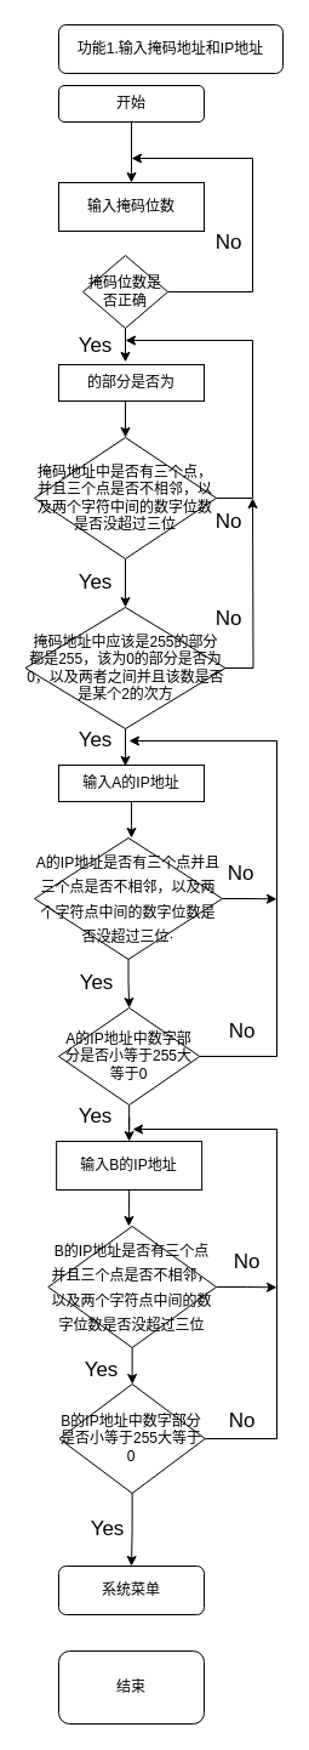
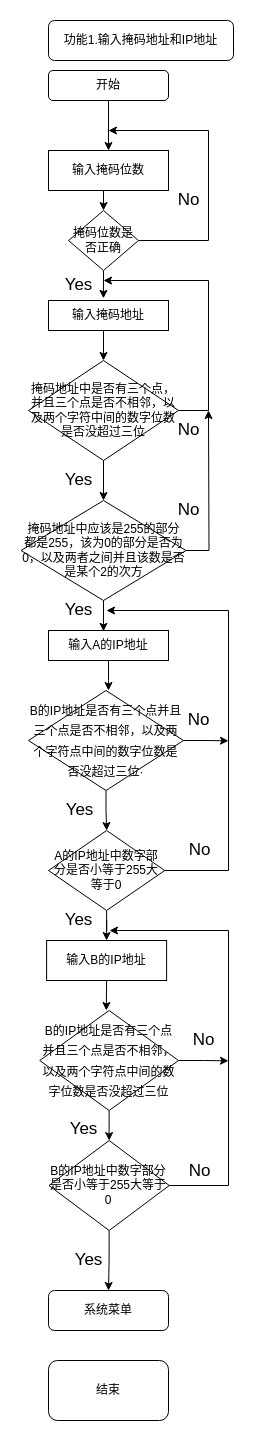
  <mxCell id="0" />
  <mxCell id="1" parent="0" />
  <mxCell id="2" style="edgeStyle=orthogonalEdgeStyle;rounded=0;orthogonalLoop=1;jettySize=auto;html=1;exitX=0.5;exitY=1;exitDx=0;exitDy=0;" parent="1" source="3" target="7" edge="1"><mxGeometry relative="1" as="geometry"><Array as="points"><mxPoint x="108" y="150" /><mxPoint x="108" y="150" /></Array></mxGeometry></mxCell>
  <mxCell id="3" value="开始" style="rounded=1;whiteSpace=wrap;html=1;fontSize=12;glass=0;strokeWidth=1;shadow=0;" parent="1" vertex="1"><mxGeometry x="48" y="70" width="120" height="30" as="geometry" /></mxCell>
  <mxCell id="4" value="功能1.输入掩码地址和IP地址" style="rounded=1;whiteSpace=wrap;html=1;fontSize=12;glass=0;strokeWidth=1;shadow=0;" parent="1" vertex="1"><mxGeometry x="48" y="20" width="185" height="40" as="geometry" /></mxCell>
  <mxCell id="5" value="系统菜单" style="rounded=1;whiteSpace=wrap;html=1;fontSize=12;glass=0;strokeWidth=1;shadow=0;" parent="1" vertex="1"><mxGeometry x="48" y="1290" width="120" height="40" as="geometry" /></mxCell>
+ <mxCell id="6" style="edgeStyle=orthogonalEdgeStyle;rounded=0;orthogonalLoop=1;jettySize=auto;html=1;exitX=0.5;exitY=1;exitDx=0;exitDy=0;entryX=0.5;entryY=0;entryDx=0;entryDy=0;fontSize=12;" parent="1" source="7" target="13" edge="1"><mxGeometry relative="1" as="geometry" /></mxCell>
  <mxCell id="7" value="输入掩码位数" style="rounded=0;whiteSpace=wrap;html=1;" parent="1" vertex="1"><mxGeometry x="48" y="150" width="120" height="40" as="geometry" /></mxCell>
  <mxCell id="8" style="edgeStyle=orthogonalEdgeStyle;rounded=0;orthogonalLoop=1;jettySize=auto;html=1;exitX=0.5;exitY=1;exitDx=0;exitDy=0;entryX=0.5;entryY=0;entryDx=0;entryDy=0;fontSize=17;" parent="1" source="9" target="20" edge="1"><mxGeometry relative="1" as="geometry" /></mxCell>
- <mxCell id="9" value="的部分是否为" style="rounded=0;whiteSpace=wrap;html=1;fontSize=12;" parent="1" vertex="1"><mxGeometry x="48" y="300" width="120" height="30" as="geometry" /></mxCell>
+ <mxCell id="9" value="输入掩码地址" style="rounded=0;whiteSpace=wrap;html=1;fontSize=12;" parent="1" vertex="1"><mxGeometry x="48" y="300" width="120" height="30" as="geometry" /></mxCell>
  <mxCell id="10" style="edgeStyle=orthogonalEdgeStyle;rounded=0;orthogonalLoop=1;jettySize=auto;html=1;exitX=0.5;exitY=1;exitDx=0;exitDy=0;fontSize=12;" parent="1" edge="1"><mxGeometry relative="1" as="geometry"><mxPoint x="108" y="400" as="sourcePoint" /><mxPoint x="108" y="400" as="targetPoint" /></mxGeometry></mxCell>
  <mxCell id="11" value="No" style="edgeStyle=orthogonalEdgeStyle;rounded=0;orthogonalLoop=1;jettySize=auto;html=1;exitX=1;exitY=0.5;exitDx=0;exitDy=0;fontSize=17;" parent="1" source="13" edge="1"><mxGeometry x="-0.214" y="20" relative="1" as="geometry"><mxPoint x="108" y="130" as="targetPoint" /><Array as="points"><mxPoint x="208" y="130" /></Array><mxPoint as="offset" /></mxGeometry></mxCell>
  <mxCell id="12" style="edgeStyle=orthogonalEdgeStyle;rounded=0;orthogonalLoop=1;jettySize=auto;html=1;exitX=0.5;exitY=1;exitDx=0;exitDy=0;entryX=0.458;entryY=-0.072;entryDx=0;entryDy=0;entryPerimeter=0;fontSize=17;" parent="1" source="13" target="9" edge="1"><mxGeometry relative="1" as="geometry" /></mxCell>
  <mxCell id="13" value="掩码位数是否正确" style="rhombus;whiteSpace=wrap;html=1;fontSize=12;" parent="1" vertex="1"><mxGeometry x="68" y="210" width="70" height="60" as="geometry" /></mxCell>
  <mxCell id="14" value="No" style="edgeStyle=orthogonalEdgeStyle;rounded=0;orthogonalLoop=1;jettySize=auto;html=1;exitX=1;exitY=0.5;exitDx=0;exitDy=0;fontSize=17;" parent="1" source="16" edge="1"><mxGeometry x="-0.231" y="20" relative="1" as="geometry"><mxPoint x="208" y="410" as="targetPoint" /><mxPoint as="offset" /></mxGeometry></mxCell>
  <mxCell id="15" value="Yes" style="edgeStyle=orthogonalEdgeStyle;rounded=0;orthogonalLoop=1;jettySize=auto;html=1;exitX=0.5;exitY=1;exitDx=0;exitDy=0;entryX=0.458;entryY=0.029;entryDx=0;entryDy=0;entryPerimeter=0;fontSize=17;" parent="1" source="16" target="22" edge="1"><mxGeometry x="-0.35" y="-25" relative="1" as="geometry"><mxPoint as="offset" /></mxGeometry></mxCell>
  <mxCell id="16" value="掩码地址中应该是255的部分都是255，该为0的部分是否为0，以及两者之间并且该数是否是某个2的次方" style="rhombus;whiteSpace=wrap;html=1;fontSize=12;" parent="1" vertex="1"><mxGeometry x="20.5" y="500" width="165" height="100" as="geometry" /></mxCell>
  <mxCell id="17" style="edgeStyle=orthogonalEdgeStyle;rounded=0;orthogonalLoop=1;jettySize=auto;html=1;exitX=0.5;exitY=1;exitDx=0;exitDy=0;fontSize=17;" parent="1" source="9" target="9" edge="1"><mxGeometry relative="1" as="geometry" /></mxCell>
  <mxCell id="18" value="Yes" style="edgeStyle=orthogonalEdgeStyle;rounded=0;orthogonalLoop=1;jettySize=auto;html=1;exitX=0.5;exitY=1;exitDx=0;exitDy=0;entryX=0.5;entryY=0;entryDx=0;entryDy=0;fontSize=17;" parent="1" source="20" target="16" edge="1"><mxGeometry y="-25" relative="1" as="geometry"><mxPoint as="offset" /></mxGeometry></mxCell>
  <mxCell id="19" value="No" style="edgeStyle=orthogonalEdgeStyle;rounded=0;orthogonalLoop=1;jettySize=auto;html=1;exitX=1;exitY=0.5;exitDx=0;exitDy=0;fontSize=17;" parent="1" source="20" edge="1"><mxGeometry x="-0.924" y="-20" relative="1" as="geometry"><mxPoint x="103" y="280" as="targetPoint" /><Array as="points"><mxPoint x="208" y="410" /><mxPoint x="208" y="280" /></Array><mxPoint as="offset" /></mxGeometry></mxCell>
  <mxCell id="20" value="掩码地址中是否有三个点，并且三个点是否不相邻，以及两个字符中间的数字位数是否没超过三位" style="rhombus;whiteSpace=wrap;html=1;" parent="1" vertex="1"><mxGeometry x="28" y="360" width="150" height="100" as="geometry" /></mxCell>
  <mxCell id="21" style="edgeStyle=orthogonalEdgeStyle;rounded=0;orthogonalLoop=1;jettySize=auto;html=1;fontSize=17;" parent="1" source="22" edge="1"><mxGeometry relative="1" as="geometry"><mxPoint x="108" y="690" as="targetPoint" /></mxGeometry></mxCell>
  <mxCell id="22" value="输入A的IP地址" style="rounded=0;whiteSpace=wrap;html=1;" parent="1" vertex="1"><mxGeometry x="48" y="630" width="120" height="30" as="geometry" /></mxCell>
  <mxCell id="23" value="Yes" style="edgeStyle=orthogonalEdgeStyle;rounded=0;orthogonalLoop=1;jettySize=auto;html=1;exitX=0.5;exitY=1;exitDx=0;exitDy=0;fontSize=17;" parent="1" source="25" target="28" edge="1"><mxGeometry x="-0.017" y="-27" relative="1" as="geometry"><mxPoint x="105.833" y="820" as="targetPoint" /><mxPoint x="-27" y="-27" as="offset" /></mxGeometry></mxCell>
  <mxCell id="24" value="No" style="edgeStyle=orthogonalEdgeStyle;rounded=0;orthogonalLoop=1;jettySize=auto;html=1;exitX=1;exitY=0.5;exitDx=0;exitDy=0;fontSize=17;" parent="1" source="25" edge="1"><mxGeometry x="-0.338" y="20" relative="1" as="geometry"><mxPoint x="228" y="740.333" as="targetPoint" /><mxPoint as="offset" /></mxGeometry></mxCell>
- <mxCell id="25" value="&lt;font style=&quot;font-size: 12px&quot;&gt;A的IP地址是否有三个点并且三个点是否不相邻，以及两个字符点中间的数字位数是否没超过三位·&lt;/font&gt;" style="rhombus;whiteSpace=wrap;html=1;fontSize=17;" parent="1" vertex="1"><mxGeometry x="28" y="690" width="155" height="100" as="geometry" /></mxCell>
+ <mxCell id="25" value="&lt;font style=&quot;font-size: 12px&quot;&gt;B的IP地址是否有三个点并且三个点是否不相邻，以及两个字符点中间的数字位数是否没超过三位·&lt;/font&gt;" style="rhombus;whiteSpace=wrap;html=1;fontSize=17;" parent="1" vertex="1"><mxGeometry x="28" y="690" width="155" height="100" as="geometry" /></mxCell>
  <mxCell id="26" value="No" style="edgeStyle=orthogonalEdgeStyle;rounded=0;orthogonalLoop=1;jettySize=auto;html=1;exitX=1;exitY=0.5;exitDx=0;exitDy=0;fontSize=17;" parent="1" source="28" edge="1"><mxGeometry x="-0.844" y="20" relative="1" as="geometry"><mxPoint x="106" y="610" as="targetPoint" /><Array as="points"><mxPoint x="228" y="870" /><mxPoint x="228" y="610" /></Array><mxPoint as="offset" /></mxGeometry></mxCell>
  <mxCell id="27" value="Yes" style="edgeStyle=orthogonalEdgeStyle;rounded=0;orthogonalLoop=1;jettySize=auto;html=1;exitX=0.5;exitY=1;exitDx=0;exitDy=0;fontSize=17;" parent="1" source="28" target="30" edge="1"><mxGeometry x="0.2" y="-28" relative="1" as="geometry"><mxPoint x="105.833" y="930" as="targetPoint" /><mxPoint as="offset" /></mxGeometry></mxCell>
  <mxCell id="28" value="A的IP地址中数字部分是否小等于255大等于0" style="rhombus;whiteSpace=wrap;html=1;" parent="1" vertex="1"><mxGeometry x="48" y="830" width="116.25" height="80" as="geometry" /></mxCell>
  <mxCell id="29" style="edgeStyle=orthogonalEdgeStyle;rounded=0;orthogonalLoop=1;jettySize=auto;html=1;exitX=0.5;exitY=1;exitDx=0;exitDy=0;fontSize=17;" parent="1" source="30" edge="1"><mxGeometry relative="1" as="geometry"><mxPoint x="105.833" y="1010" as="targetPoint" /></mxGeometry></mxCell>
  <mxCell id="30" value="输入B的IP地址" style="rounded=0;whiteSpace=wrap;html=1;" parent="1" vertex="1"><mxGeometry x="46.12" y="940" width="120" height="40" as="geometry" /></mxCell>
  <mxCell id="31" value="Yes" style="edgeStyle=orthogonalEdgeStyle;rounded=0;orthogonalLoop=1;jettySize=auto;html=1;exitX=0.5;exitY=1;exitDx=0;exitDy=0;fontSize=17;" parent="1" source="33" target="37" edge="1"><mxGeometry x="0.001" y="-21" relative="1" as="geometry"><mxPoint x="108.333" y="1140" as="targetPoint" /><mxPoint x="-5" y="4" as="offset" /></mxGeometry></mxCell>
  <mxCell id="32" value="No" style="edgeStyle=orthogonalEdgeStyle;rounded=0;orthogonalLoop=1;jettySize=auto;html=1;exitX=1;exitY=0.5;exitDx=0;exitDy=0;fontSize=17;" parent="1" source="33" edge="1"><mxGeometry x="-0.007" y="20" relative="1" as="geometry"><mxPoint x="228" y="1060.333" as="targetPoint" /><mxPoint x="-20" y="-20" as="offset" /></mxGeometry></mxCell>
  <mxCell id="33" value="&lt;font style=&quot;font-size: 12px&quot;&gt;&lt;font style=&quot;font-size: 12px&quot;&gt;B的IP地址&lt;/font&gt;是否有三个点并且三个点是否不相邻，以及两个字符点中间的数字位数是否没超过三位&lt;/font&gt;" style="rhombus;whiteSpace=wrap;html=1;fontSize=17;" parent="1" vertex="1"><mxGeometry x="39.25" y="1010" width="138.75" height="100" as="geometry" /></mxCell>
  <mxCell id="34" value="Yes" style="edgeStyle=orthogonalEdgeStyle;rounded=0;orthogonalLoop=1;jettySize=auto;html=1;exitX=0.5;exitY=1;exitDx=0;exitDy=0;entryX=0.5;entryY=0;entryDx=0;entryDy=0;fontSize=17;" parent="1" source="37" target="5" edge="1"><mxGeometry x="0.013" y="-21" relative="1" as="geometry"><Array as="points"><mxPoint x="109" y="1260" /></Array><mxPoint as="offset" /></mxGeometry></mxCell>
  <mxCell id="35" style="edgeStyle=orthogonalEdgeStyle;rounded=0;orthogonalLoop=1;jettySize=auto;html=1;exitX=1;exitY=0.5;exitDx=0;exitDy=0;fontSize=17;" parent="1" source="37" edge="1"><mxGeometry relative="1" as="geometry"><mxPoint x="109" y="930" as="targetPoint" /><Array as="points"><mxPoint x="228" y="1185" /><mxPoint x="228" y="930" /></Array></mxGeometry></mxCell>
  <mxCell id="36" value="No&lt;br&gt;" style="text;html=1;align=center;verticalAlign=middle;resizable=0;points=[];labelBackgroundColor=#ffffff;fontSize=17;" parent="35" vertex="1" connectable="0"><mxGeometry x="-0.907" relative="1" as="geometry"><mxPoint x="10.05" y="-15" as="offset" /></mxGeometry></mxCell>
  <mxCell id="37" value="B的IP地址中数字部分是否小等于255大等于0" style="rhombus;whiteSpace=wrap;html=1;" parent="1" vertex="1"><mxGeometry x="48.47" y="1140" width="120.31" height="90" as="geometry" /></mxCell>
  <mxCell id="38" value="Yes" style="text;html=1;align=center;verticalAlign=middle;resizable=0;points=[];autosize=1;fontSize=17;" parent="1" vertex="1"><mxGeometry x="58" y="270" width="40" height="30" as="geometry" /></mxCell>
  <mxCell id="39" value="结束" style="rounded=1;whiteSpace=wrap;html=1;" parent="1" vertex="1"><mxGeometry x="48" y="1360" width="120" height="60" as="geometry" /></mxCell>
